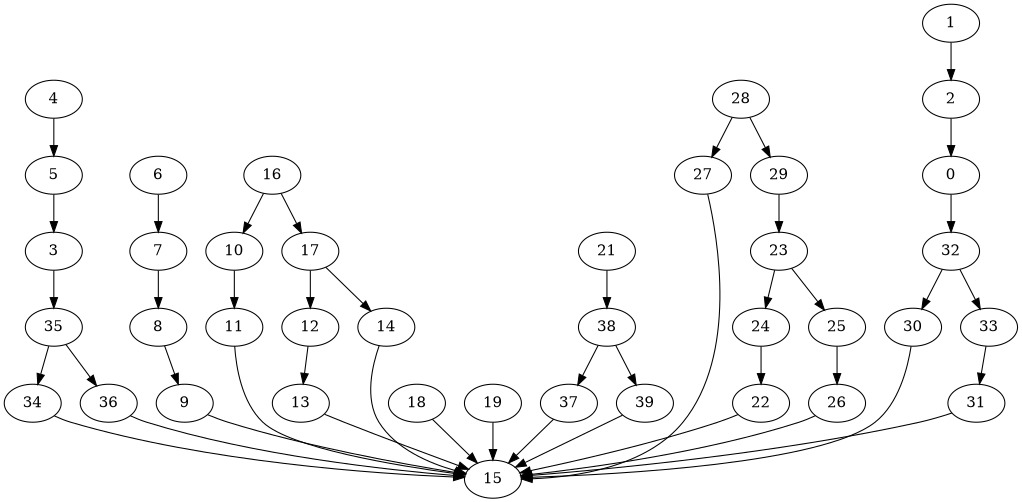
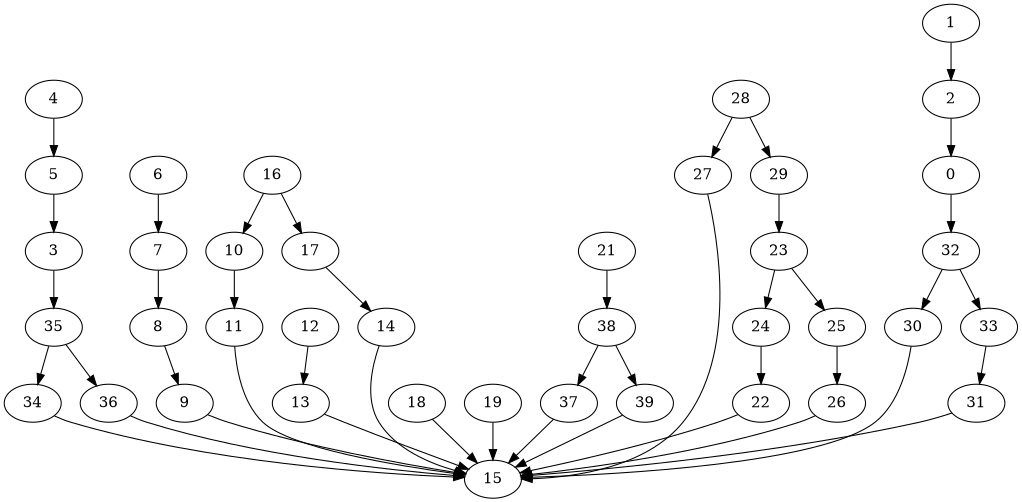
  strict digraph {
    node [exec=121]
    edge [comm=7]
    0 [exec=119]
    32 [exec=124]
    30 [exec=81]
    33 [exec=154]
    1 [exec=99]
    2 [exec=92]
    35 [exec=113]
    3
    34 [exec=163]
    36 [exec=159]
    4 [exec=72]
    5 [exec=190]
    6 [exec=116]
    7 [exec=61]
    8 [exec=70]
    9 [exec=61]
    15 [exec=155]
    10 [exec=170]
    11 [exec=137]
    12 [exec=87]
    13 [exec=100]
    14 [exec=67]
    16 [exec=101]
    17 [exec=162]
    18 [exec=120]
    19
    21 [exec=110]
    38 [exec=114]
    37 [exec=115]
    39 [exec=112]
    22 [exec=56]
    23 [exec=60]
    24 [exec=141]
    25 [exec=71]
    26 [exec=123]
    27 [exec=64]
    28 [exec=93]
    29 [exec=88]
    31 [exec=185]
    0 -> 32 [comm=11]
    32 -> 30
    32 -> 33 [comm=8]
    30 -> 15 [comm=20]
    33 -> 31 [comm=8]
    1 -> 2 [comm=10]
    2 -> 0 [comm=5]
    35 -> 34 [comm=18]
    35 -> 36 [comm=18]
    3 -> 35 [comm=13]
    34 -> 15 [comm=16]
    36 -> 15 [comm=19]
    4 -> 5 [comm=8]
    5 -> 3 [comm=17]
    6 -> 7 [comm=17]
    7 -> 8 [comm=12]
    8 -> 9 [comm=6]
    9 -> 15 [comm=11]
    10 -> 11 [comm=10]
    11 -> 15 [comm=15]
    12 -> 13 [comm=20]
    13 -> 15 [comm=19]
    14 -> 15 [comm=5]
    16 -> 10 [comm=6]
    16 -> 17
-   17 -> 12 [comm=20]
    17 -> 14 [comm=13]
    18 -> 15 [comm=9]
    19 -> 15 [comm=6]
    21 -> 38 [comm=5]
    38 -> 37 [comm=14]
    38 -> 39 [comm=11]
    37 -> 15
    39 -> 15 [comm=20]
    22 -> 15 [comm=14]
    23 -> 24 [comm=16]
    23 -> 25
    24 -> 22
    25 -> 26 [comm=19]
    26 -> 15 [comm=17]
    27 -> 15 [comm=11]
    28 -> 27 [comm=17]
    28 -> 29 [comm=14]
    29 -> 23 [comm=12]
    31 -> 15 [comm=17]
  }
